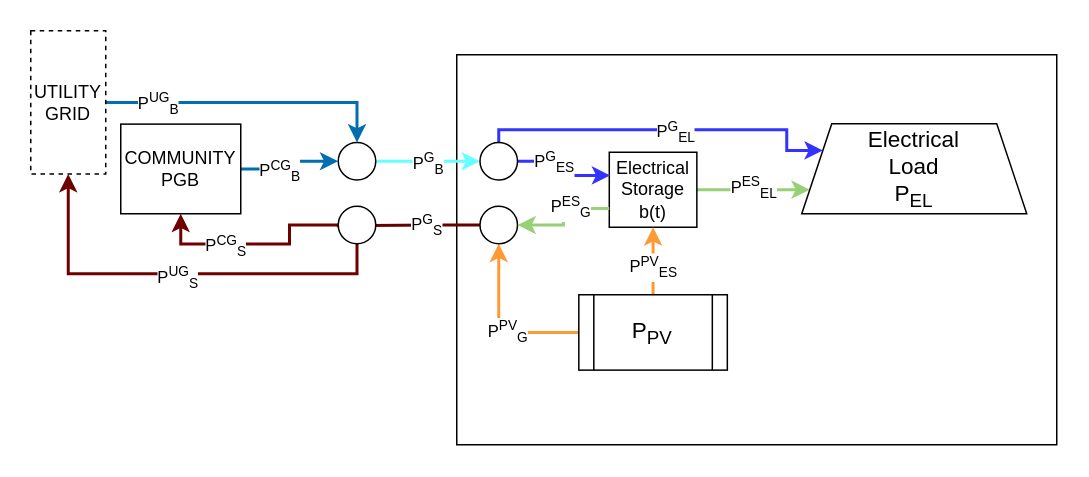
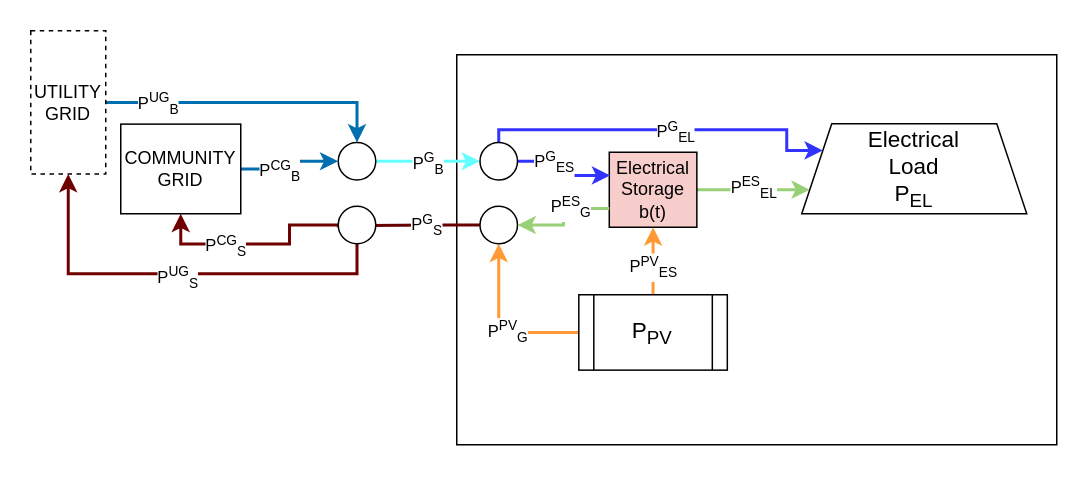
  <mxCell id="0" />
  <mxCell id="1" parent="0" />
  <mxCell id="2" value="" style="rounded=0;whiteSpace=wrap;html=1;" vertex="1" parent="1"><mxGeometry x="304" y="36" width="400" height="260" as="geometry" /></mxCell>
  <mxCell id="3" style="edgeStyle=orthogonalEdgeStyle;rounded=0;orthogonalLoop=1;jettySize=auto;html=1;entryX=0;entryY=0.5;entryDx=0;entryDy=0;strokeColor=#66FFFF;exitX=1;exitY=0.5;exitDx=0;exitDy=0;strokeWidth=2;" edge="1" parent="1" source="27" target="21"><mxGeometry relative="1" as="geometry"><Array as="points"><mxPoint x="254" y="107" /><mxPoint x="254" y="107" /></Array><mxPoint x="204" y="93" as="sourcePoint" /></mxGeometry></mxCell>
  <mxCell id="4" value="P&lt;sup&gt;G&lt;/sup&gt;&lt;sub&gt;B&lt;/sub&gt;" style="edgeLabel;html=1;align=center;verticalAlign=middle;resizable=0;points=[];" vertex="1" connectable="0" parent="3"><mxGeometry x="-0.013" y="-1" relative="1" as="geometry"><mxPoint as="offset" /></mxGeometry></mxCell>
  <mxCell id="5" style="edgeStyle=orthogonalEdgeStyle;rounded=0;orthogonalLoop=1;jettySize=auto;html=1;entryX=0.5;entryY=0;entryDx=0;entryDy=0;fillColor=#1ba1e2;strokeColor=#006EAF;strokeWidth=2;" edge="1" parent="1" source="7" target="27"><mxGeometry relative="1" as="geometry" /></mxCell>
  <mxCell id="6" value="P&lt;sup&gt;UG&lt;/sup&gt;&lt;sub&gt;B&lt;/sub&gt;" style="edgeLabel;html=1;align=center;verticalAlign=middle;resizable=0;points=[];" vertex="1" connectable="0" parent="5"><mxGeometry x="-0.65" y="-1" relative="1" as="geometry"><mxPoint as="offset" /></mxGeometry></mxCell>
  <mxCell id="7" value="UTILITY&lt;br&gt;GRID" style="rounded=0;whiteSpace=wrap;html=1;fontSize=12;dashed=1;" vertex="1" parent="1"><mxGeometry x="20" y="20" width="50" height="95.5" as="geometry" /></mxCell>
  <mxCell id="8" style="edgeStyle=orthogonalEdgeStyle;rounded=0;orthogonalLoop=1;jettySize=auto;html=1;exitX=1;exitY=0.5;exitDx=0;exitDy=0;entryX=0;entryY=0.75;entryDx=0;entryDy=0;strokeColor=#97D077;strokeWidth=2;" edge="1" parent="1" source="10" target="11"><mxGeometry relative="1" as="geometry"><Array as="points"><mxPoint x="474" y="126" /><mxPoint x="619" y="125" /></Array></mxGeometry></mxCell>
  <mxCell id="9" value="P&lt;sup&gt;ES&lt;/sup&gt;&lt;sub&gt;EL&lt;/sub&gt;" style="edgeLabel;html=1;align=center;verticalAlign=middle;resizable=0;points=[];" vertex="1" connectable="0" parent="8"><mxGeometry x="-0.01" y="1" relative="1" as="geometry"><mxPoint as="offset" /></mxGeometry></mxCell>
- <mxCell id="10" value="Electrical Storage&lt;br&gt;b(t)" style="rounded=0;whiteSpace=wrap;html=1;" vertex="1" parent="1"><mxGeometry x="405.69" y="101" width="58.38" height="50" as="geometry" /></mxCell>
+ <mxCell id="10" value="Electrical Storage&lt;br&gt;b(t)" style="rounded=0;whiteSpace=wrap;html=1;fillColor=#f8cecc;" vertex="1" parent="1"><mxGeometry x="405.69" y="101" width="58.38" height="50" as="geometry" /></mxCell>
  <mxCell id="11" value="Electrical &lt;br&gt;Load&lt;br&gt;P&lt;sub&gt;EL&lt;/sub&gt;" style="shape=trapezoid;perimeter=trapezoidPerimeter;whiteSpace=wrap;html=1;fixedSize=1;fontSize=15;" vertex="1" parent="1"><mxGeometry x="534" y="82" width="150" height="60" as="geometry" /></mxCell>
  <mxCell id="12" style="edgeStyle=orthogonalEdgeStyle;rounded=0;orthogonalLoop=1;jettySize=auto;html=1;exitX=0;exitY=0.5;exitDx=0;exitDy=0;entryX=0.5;entryY=1;entryDx=0;entryDy=0;strokeColor=#FF9933;strokeWidth=2;" edge="1" parent="1" source="16" target="24"><mxGeometry relative="1" as="geometry" /></mxCell>
  <mxCell id="13" value="P&lt;sup&gt;PV&lt;/sup&gt;&lt;sub&gt;G&lt;/sub&gt;" style="edgeLabel;html=1;align=center;verticalAlign=middle;resizable=0;points=[];" vertex="1" connectable="0" parent="12"><mxGeometry x="-0.144" y="-1" relative="1" as="geometry"><mxPoint as="offset" /></mxGeometry></mxCell>
  <mxCell id="14" style="edgeStyle=orthogonalEdgeStyle;rounded=0;orthogonalLoop=1;jettySize=auto;html=1;exitX=0.5;exitY=0;exitDx=0;exitDy=0;strokeColor=#FF9933;strokeWidth=2;" edge="1" parent="1" source="16" target="10"><mxGeometry relative="1" as="geometry"><Array as="points"><mxPoint x="435" y="166" /><mxPoint x="435" y="166" /></Array></mxGeometry></mxCell>
  <mxCell id="15" value="P&lt;sup&gt;PV&lt;/sup&gt;&lt;sub&gt;ES&lt;/sub&gt;" style="edgeLabel;html=1;align=center;verticalAlign=middle;resizable=0;points=[];" vertex="1" connectable="0" parent="14"><mxGeometry x="-0.174" relative="1" as="geometry"><mxPoint as="offset" /></mxGeometry></mxCell>
  <mxCell id="16" value="P&lt;sub&gt;PV&lt;/sub&gt;" style="shape=process;whiteSpace=wrap;html=1;backgroundOutline=1;fontSize=15;" vertex="1" parent="1"><mxGeometry x="385.38" y="196" width="99" height="50.25" as="geometry" /></mxCell>
  <mxCell id="17" style="edgeStyle=orthogonalEdgeStyle;rounded=0;orthogonalLoop=1;jettySize=auto;html=1;exitX=0.5;exitY=0;exitDx=0;exitDy=0;entryX=0;entryY=0.25;entryDx=0;entryDy=0;strokeColor=#3333FF;strokeWidth=2;" edge="1" parent="1" source="21" target="11"><mxGeometry relative="1" as="geometry"><Array as="points"><mxPoint x="332" y="86" /><mxPoint x="524" y="86" /><mxPoint x="524" y="100" /><mxPoint x="548" y="100" /></Array></mxGeometry></mxCell>
  <mxCell id="18" value="P&lt;sup&gt;G&lt;/sup&gt;&lt;sub&gt;EL&lt;/sub&gt;" style="edgeLabel;html=1;align=center;verticalAlign=middle;resizable=0;points=[];" vertex="1" connectable="0" parent="17"><mxGeometry x="0.054" y="-1" relative="1" as="geometry"><mxPoint as="offset" /></mxGeometry></mxCell>
  <mxCell id="19" style="edgeStyle=orthogonalEdgeStyle;rounded=0;orthogonalLoop=1;jettySize=auto;html=1;exitX=1;exitY=0.5;exitDx=0;exitDy=0;entryX=0.01;entryY=0.309;entryDx=0;entryDy=0;strokeColor=#3333FF;entryPerimeter=0;strokeWidth=2;" edge="1" parent="1" source="21" target="10"><mxGeometry relative="1" as="geometry"><mxPoint x="319.5" y="165" as="targetPoint" /></mxGeometry></mxCell>
  <mxCell id="20" value="P&lt;sup&gt;G&lt;/sup&gt;&lt;sub&gt;ES&lt;/sub&gt;" style="edgeLabel;html=1;align=center;verticalAlign=middle;resizable=0;points=[];" vertex="1" connectable="0" parent="19"><mxGeometry x="-0.324" relative="1" as="geometry"><mxPoint as="offset" /></mxGeometry></mxCell>
  <mxCell id="21" value="" style="ellipse;whiteSpace=wrap;html=1;aspect=fixed;" vertex="1" parent="1"><mxGeometry x="319.5" y="94.5" width="25" height="25" as="geometry" /></mxCell>
  <mxCell id="22" style="edgeStyle=orthogonalEdgeStyle;rounded=0;orthogonalLoop=1;jettySize=auto;html=1;exitX=0;exitY=0.5;exitDx=0;exitDy=0;strokeColor=#660000;entryX=1;entryY=0.5;entryDx=0;entryDy=0;strokeWidth=2;" edge="1" parent="1" source="24" target="32"><mxGeometry relative="1" as="geometry"><Array as="points"><mxPoint x="289" y="149" /><mxPoint x="264" y="150" /><mxPoint x="224" y="150" /></Array><mxPoint x="214" y="139" as="targetPoint" /></mxGeometry></mxCell>
  <mxCell id="23" value="P&lt;sup&gt;G&lt;/sup&gt;&lt;sub&gt;S&lt;/sub&gt;" style="edgeLabel;html=1;align=center;verticalAlign=middle;resizable=0;points=[];" vertex="1" connectable="0" parent="22"><mxGeometry x="-0.393" y="-1" relative="1" as="geometry"><mxPoint x="1" y="1" as="offset" /></mxGeometry></mxCell>
  <mxCell id="24" value="" style="ellipse;whiteSpace=wrap;html=1;aspect=fixed;" vertex="1" parent="1"><mxGeometry x="319.5" y="137" width="25" height="25" as="geometry" /></mxCell>
  <mxCell id="25" style="edgeStyle=orthogonalEdgeStyle;rounded=0;orthogonalLoop=1;jettySize=auto;html=1;exitX=0;exitY=0.75;exitDx=0;exitDy=0;entryX=1;entryY=0.5;entryDx=0;entryDy=0;strokeColor=#97D077;strokeWidth=2;" edge="1" parent="1" source="10" target="24"><mxGeometry relative="1" as="geometry"><mxPoint x="276.5" y="165" as="sourcePoint" /></mxGeometry></mxCell>
  <mxCell id="26" value="P&lt;sup&gt;ES&lt;/sup&gt;&lt;sub&gt;G&lt;/sub&gt;" style="edgeLabel;html=1;align=center;verticalAlign=middle;resizable=0;points=[];" vertex="1" connectable="0" parent="25"><mxGeometry x="-0.291" y="-1" relative="1" as="geometry"><mxPoint as="offset" /></mxGeometry></mxCell>
  <mxCell id="27" value="" style="ellipse;whiteSpace=wrap;html=1;aspect=fixed;" vertex="1" parent="1"><mxGeometry x="225" y="94.5" width="25" height="25" as="geometry" /></mxCell>
  <mxCell id="28" style="edgeStyle=orthogonalEdgeStyle;rounded=0;orthogonalLoop=1;jettySize=auto;html=1;entryX=0.5;entryY=1;entryDx=0;entryDy=0;fillColor=#a20025;strokeColor=#6F0000;strokeWidth=2;" edge="1" parent="1" source="32" target="35"><mxGeometry relative="1" as="geometry" /></mxCell>
  <mxCell id="29" value="P&lt;sup&gt;CG&lt;/sup&gt;&lt;sub&gt;S&lt;/sub&gt;" style="edgeLabel;html=1;align=center;verticalAlign=middle;resizable=0;points=[];" vertex="1" connectable="0" parent="28"><mxGeometry x="0.273" y="1" relative="1" as="geometry"><mxPoint as="offset" /></mxGeometry></mxCell>
  <mxCell id="30" style="edgeStyle=orthogonalEdgeStyle;rounded=0;orthogonalLoop=1;jettySize=auto;html=1;exitX=0.5;exitY=1;exitDx=0;exitDy=0;fillColor=#a20025;strokeColor=#6F0000;strokeWidth=2;" edge="1" parent="1" source="32" target="7"><mxGeometry relative="1" as="geometry" /></mxCell>
  <mxCell id="31" value="P&lt;sup&gt;UG&lt;/sup&gt;&lt;sub&gt;S&lt;/sub&gt;" style="edgeLabel;html=1;align=center;verticalAlign=middle;resizable=0;points=[];" vertex="1" connectable="0" parent="30"><mxGeometry x="0.004" y="2" relative="1" as="geometry"><mxPoint as="offset" /></mxGeometry></mxCell>
  <mxCell id="32" value="" style="ellipse;whiteSpace=wrap;html=1;aspect=fixed;" vertex="1" parent="1"><mxGeometry x="225" y="137" width="25" height="25" as="geometry" /></mxCell>
  <mxCell id="33" style="edgeStyle=orthogonalEdgeStyle;rounded=0;orthogonalLoop=1;jettySize=auto;html=1;entryX=0;entryY=0.5;entryDx=0;entryDy=0;fillColor=#1ba1e2;strokeColor=#006EAF;strokeWidth=2;" edge="1" parent="1" source="35" target="27"><mxGeometry relative="1" as="geometry" /></mxCell>
  <mxCell id="34" value="P&lt;sup&gt;CG&lt;/sup&gt;&lt;sub&gt;B&lt;/sub&gt;" style="edgeLabel;html=1;align=center;verticalAlign=middle;resizable=0;points=[];" vertex="1" connectable="0" parent="33"><mxGeometry x="-0.293" y="-1" relative="1" as="geometry"><mxPoint as="offset" /></mxGeometry></mxCell>
- <mxCell id="35" value="COMMUNITY&lt;br&gt;PGB" style="rounded=0;whiteSpace=wrap;html=1;fontSize=12;" vertex="1" parent="1"><mxGeometry x="80" y="82.25" width="80" height="59.75" as="geometry" /></mxCell>
+ <mxCell id="35" value="COMMUNITY&lt;br&gt;GRID" style="rounded=0;whiteSpace=wrap;html=1;fontSize=12;" vertex="1" parent="1"><mxGeometry x="80" y="82.25" width="80" height="59.75" as="geometry" /></mxCell>
